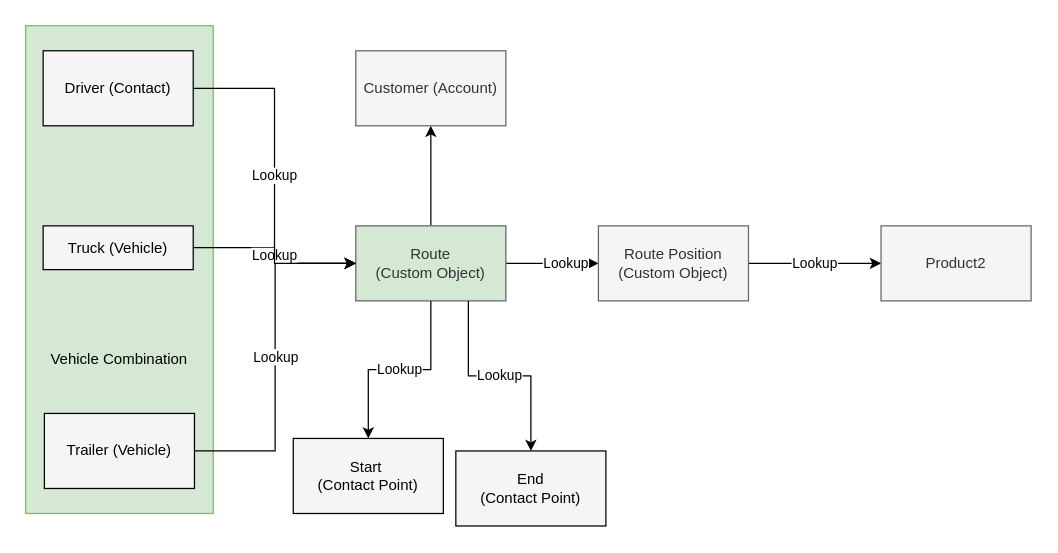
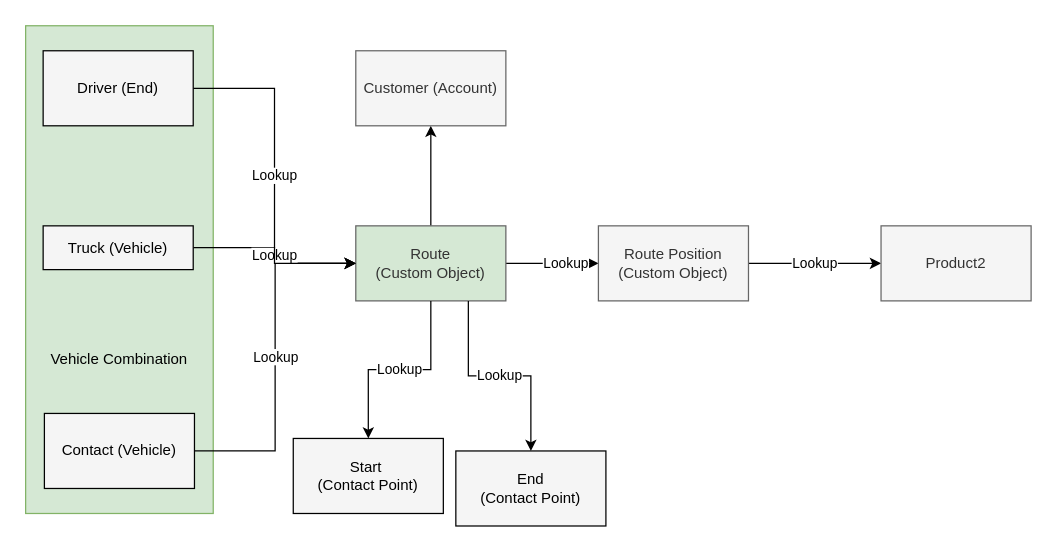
  <mxCell id="0" />
  <mxCell id="1" parent="0" />
  <mxCell id="2" value="&lt;br&gt;&lt;br&gt;&lt;br&gt;&lt;br&gt;&lt;br&gt;&lt;br&gt;&lt;br&gt;&lt;br&gt;&lt;br&gt;&lt;br&gt;Vehicle Combination" style="rounded=0;whiteSpace=wrap;html=1;fillColor=#d5e8d4;strokeColor=#82b366;" parent="1" vertex="1"><mxGeometry x="20" y="20" width="150" height="390" as="geometry" /></mxCell>
  <mxCell id="3" style="edgeStyle=orthogonalEdgeStyle;rounded=0;orthogonalLoop=1;jettySize=auto;html=1;exitX=1;exitY=0.5;exitDx=0;exitDy=0;entryX=0;entryY=0.5;entryDx=0;entryDy=0;" parent="1" source="6" target="11" edge="1"><mxGeometry relative="1" as="geometry" /></mxCell>
  <mxCell id="4" value="Lookup" style="edgeLabel;html=1;align=center;verticalAlign=middle;resizable=0;points=[];" parent="3" vertex="1" connectable="0"><mxGeometry x="0.281" y="1" relative="1" as="geometry"><mxPoint as="offset" /></mxGeometry></mxCell>
  <mxCell id="5" style="edgeStyle=orthogonalEdgeStyle;rounded=0;orthogonalLoop=1;jettySize=auto;html=1;exitX=0.5;exitY=0;exitDx=0;exitDy=0;entryX=0.5;entryY=1;entryDx=0;entryDy=0;" parent="1" source="6" target="7" edge="1"><mxGeometry relative="1" as="geometry" /></mxCell>
  <mxCell id="6" value="Route &lt;br&gt;(Custom Object)" style="rounded=0;whiteSpace=wrap;html=1;fillColor=#d5e8d4;fontColor=#333333;strokeColor=#666666;" parent="1" vertex="1"><mxGeometry x="284" y="180" width="120" height="60" as="geometry" /></mxCell>
  <mxCell id="7" value="Customer (Account)" style="rounded=0;whiteSpace=wrap;html=1;fillColor=#f5f5f5;fontColor=#333333;strokeColor=#666666;" parent="1" vertex="1"><mxGeometry x="284" y="40" width="120" height="60" as="geometry" /></mxCell>
  <mxCell id="8" value="Lookup" style="edgeStyle=orthogonalEdgeStyle;rounded=0;orthogonalLoop=1;jettySize=auto;html=1;exitX=1;exitY=0.5;exitDx=0;exitDy=0;entryX=0;entryY=0.5;entryDx=0;entryDy=0;" parent="1" source="11" target="12" edge="1"><mxGeometry relative="1" as="geometry" /></mxCell>
  <mxCell id="9" value="Lookup" style="edgeStyle=orthogonalEdgeStyle;rounded=0;orthogonalLoop=1;jettySize=auto;html=1;exitX=0.5;exitY=1;exitDx=0;exitDy=0;" parent="1" source="6" target="14" edge="1"><mxGeometry relative="1" as="geometry" /></mxCell>
  <mxCell id="10" value="Lookup" style="edgeStyle=orthogonalEdgeStyle;rounded=0;orthogonalLoop=1;jettySize=auto;html=1;exitX=0.75;exitY=1;exitDx=0;exitDy=0;entryX=0.5;entryY=0;entryDx=0;entryDy=0;" parent="1" source="6" target="13" edge="1"><mxGeometry relative="1" as="geometry" /></mxCell>
  <mxCell id="11" value="Route Position&lt;br&gt;(Custom Object)" style="rounded=0;whiteSpace=wrap;html=1;fillColor=#f5f5f5;fontColor=#333333;strokeColor=#666666;" parent="1" vertex="1"><mxGeometry x="478" y="180" width="120" height="60" as="geometry" /></mxCell>
  <mxCell id="12" value="Product2" style="rounded=0;whiteSpace=wrap;html=1;fillColor=#F5F5F5;fontColor=#333333;strokeColor=#666666;" parent="1" vertex="1"><mxGeometry x="704" y="180" width="120" height="60" as="geometry" /></mxCell>
  <mxCell id="13" value="End&lt;br&gt;(Contact Point)" style="rounded=0;whiteSpace=wrap;html=1;fillColor=#F5F5F5;" parent="1" vertex="1"><mxGeometry x="364" y="360" width="120" height="60" as="geometry" /></mxCell>
  <mxCell id="14" value="Start&amp;nbsp;&lt;br&gt;(Contact Point)" style="rounded=0;whiteSpace=wrap;html=1;fillColor=#F5F5F5;" parent="1" vertex="1"><mxGeometry x="234" y="350" width="120" height="60" as="geometry" /></mxCell>
  <mxCell id="15" value="Lookup" style="edgeStyle=orthogonalEdgeStyle;rounded=0;orthogonalLoop=1;jettySize=auto;html=1;exitX=1;exitY=0.5;exitDx=0;exitDy=0;entryX=0;entryY=0.5;entryDx=0;entryDy=0;" parent="1" source="16" target="6" edge="1"><mxGeometry relative="1" as="geometry" /></mxCell>
- <mxCell id="16" value="Trailer (Vehicle)" style="rounded=0;whiteSpace=wrap;html=1;fillColor=#F5F5F5;" parent="1" vertex="1"><mxGeometry x="35" y="330" width="120" height="60" as="geometry" /></mxCell>
+ <mxCell id="16" value="Contact (Vehicle)" style="rounded=0;whiteSpace=wrap;html=1;fillColor=#F5F5F5;" parent="1" vertex="1"><mxGeometry x="35" y="330" width="120" height="60" as="geometry" /></mxCell>
  <mxCell id="17" value="Lookup" style="edgeStyle=orthogonalEdgeStyle;rounded=0;orthogonalLoop=1;jettySize=auto;html=1;exitX=1;exitY=0.5;exitDx=0;exitDy=0;entryX=0;entryY=0.5;entryDx=0;entryDy=0;" parent="1" source="18" target="6" edge="1"><mxGeometry relative="1" as="geometry" /></mxCell>
  <mxCell id="18" value="Truck (Vehicle)" style="rounded=0;whiteSpace=wrap;html=1;fillColor=#F5F5F5;" parent="1" vertex="1"><mxGeometry x="34" y="180" width="120" height="35" as="geometry" /></mxCell>
  <mxCell id="19" value="Lookup" style="edgeStyle=orthogonalEdgeStyle;rounded=0;orthogonalLoop=1;jettySize=auto;html=1;exitX=1;exitY=0.5;exitDx=0;exitDy=0;entryX=0;entryY=0.5;entryDx=0;entryDy=0;" parent="1" source="20" target="6" edge="1"><mxGeometry relative="1" as="geometry" /></mxCell>
- <mxCell id="20" value="Driver (Contact)" style="rounded=0;whiteSpace=wrap;html=1;fillColor=#F5F5F5;" parent="1" vertex="1"><mxGeometry x="34" y="40" width="120" height="60" as="geometry" /></mxCell>
+ <mxCell id="20" value="Driver (End)" style="rounded=0;whiteSpace=wrap;html=1;fillColor=#F5F5F5;" parent="1" vertex="1"><mxGeometry x="34" y="40" width="120" height="60" as="geometry" /></mxCell>
